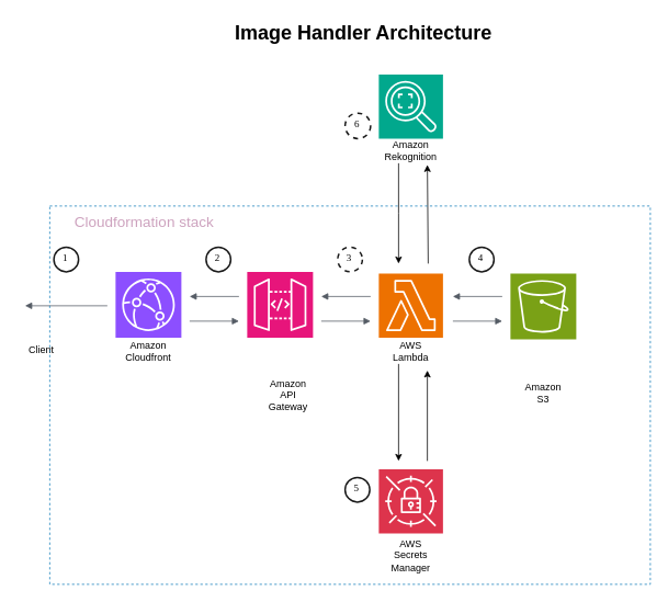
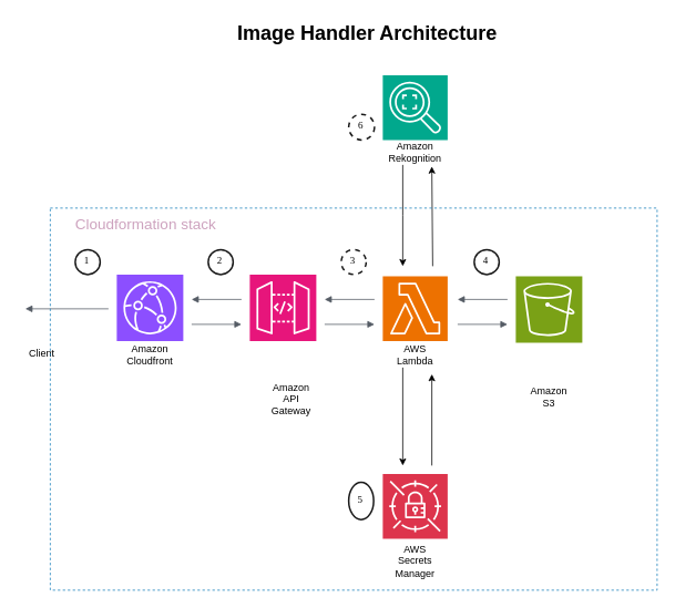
  <mxCell id="0" />
  <mxCell id="1" parent="0" />
  <mxCell id="2" value="" style="sketch=0;points=[[0,0,0],[0.25,0,0],[0.5,0,0],[0.75,0,0],[1,0,0],[0,1,0],[0.25,1,0],[0.5,1,0],[0.75,1,0],[1,1,0],[0,0.25,0],[0,0.5,0],[0,0.75,0],[1,0.25,0],[1,0.5,0],[1,0.75,0]];outlineConnect=0;fontColor=#232F3E;fillColor=#8C4FFF;strokeColor=#ffffff;dashed=0;verticalLabelPosition=bottom;verticalAlign=top;align=center;html=1;fontSize=12;fontStyle=0;aspect=fixed;shape=mxgraph.aws4.resourceIcon;resIcon=mxgraph.aws4.cloudfront;" parent="1" vertex="1"><mxGeometry x="140" y="330" width="80" height="80" as="geometry" /></mxCell>
  <mxCell id="3" value="" style="sketch=0;points=[[0,0,0],[0.25,0,0],[0.5,0,0],[0.75,0,0],[1,0,0],[0,1,0],[0.25,1,0],[0.5,1,0],[0.75,1,0],[1,1,0],[0,0.25,0],[0,0.5,0],[0,0.75,0],[1,0.25,0],[1,0.5,0],[1,0.75,0]];outlineConnect=0;fontColor=#232F3E;fillColor=#E7157B;strokeColor=#ffffff;dashed=0;verticalLabelPosition=bottom;verticalAlign=top;align=center;html=1;fontSize=12;fontStyle=0;aspect=fixed;shape=mxgraph.aws4.resourceIcon;resIcon=mxgraph.aws4.api_gateway;" parent="1" vertex="1"><mxGeometry x="300" y="330" width="80" height="80" as="geometry" /></mxCell>
  <mxCell id="4" style="edgeStyle=none;rounded=0;orthogonalLoop=1;jettySize=auto;html=1;" parent="1" edge="1"><mxGeometry relative="1" as="geometry"><mxPoint x="519" y="200" as="targetPoint" /><mxPoint x="520" y="320" as="sourcePoint" /></mxGeometry></mxCell>
  <mxCell id="5" value="" style="sketch=0;points=[[0,0,0],[0.25,0,0],[0.5,0,0],[0.75,0,0],[1,0,0],[0,1,0],[0.25,1,0],[0.5,1,0],[0.75,1,0],[1,1,0],[0,0.25,0],[0,0.5,0],[0,0.75,0],[1,0.25,0],[1,0.5,0],[1,0.75,0]];outlineConnect=0;fontColor=#232F3E;fillColor=#ED7100;strokeColor=#ffffff;dashed=0;verticalLabelPosition=bottom;verticalAlign=top;align=center;html=1;fontSize=12;fontStyle=0;aspect=fixed;shape=mxgraph.aws4.resourceIcon;resIcon=mxgraph.aws4.lambda;" parent="1" vertex="1"><mxGeometry x="460" y="332" width="78" height="78" as="geometry" /></mxCell>
  <mxCell id="6" value="" style="sketch=0;points=[[0,0,0],[0.25,0,0],[0.5,0,0],[0.75,0,0],[1,0,0],[0,1,0],[0.25,1,0],[0.5,1,0],[0.75,1,0],[1,1,0],[0,0.25,0],[0,0.5,0],[0,0.75,0],[1,0.25,0],[1,0.5,0],[1,0.75,0]];outlineConnect=0;fontColor=#232F3E;fillColor=#7AA116;strokeColor=#ffffff;dashed=0;verticalLabelPosition=bottom;verticalAlign=top;align=center;html=1;fontSize=12;fontStyle=0;aspect=fixed;shape=mxgraph.aws4.resourceIcon;resIcon=mxgraph.aws4.s3;" parent="1" vertex="1"><mxGeometry x="620" y="332" width="80" height="80" as="geometry" /></mxCell>
  <mxCell id="7" style="edgeStyle=none;rounded=0;orthogonalLoop=1;jettySize=auto;html=1;" parent="1" edge="1"><mxGeometry relative="1" as="geometry"><mxPoint x="519" y="450" as="targetPoint" /><mxPoint x="519" y="560" as="sourcePoint" /></mxGeometry></mxCell>
  <mxCell id="8" value="" style="sketch=0;points=[[0,0,0],[0.25,0,0],[0.5,0,0],[0.75,0,0],[1,0,0],[0,1,0],[0.25,1,0],[0.5,1,0],[0.75,1,0],[1,1,0],[0,0.25,0],[0,0.5,0],[0,0.75,0],[1,0.25,0],[1,0.5,0],[1,0.75,0]];outlineConnect=0;fontColor=#232F3E;fillColor=#DD344C;strokeColor=#ffffff;dashed=0;verticalLabelPosition=bottom;verticalAlign=top;align=center;html=1;fontSize=12;fontStyle=0;aspect=fixed;shape=mxgraph.aws4.resourceIcon;resIcon=mxgraph.aws4.secrets_manager;" parent="1" vertex="1"><mxGeometry x="460" y="570" width="78" height="78" as="geometry" /></mxCell>
  <mxCell id="9" value="" style="sketch=0;points=[[0,0,0],[0.25,0,0],[0.5,0,0],[0.75,0,0],[1,0,0],[0,1,0],[0.25,1,0],[0.5,1,0],[0.75,1,0],[1,1,0],[0,0.25,0],[0,0.5,0],[0,0.75,0],[1,0.25,0],[1,0.5,0],[1,0.75,0]];outlineConnect=0;fontColor=#232F3E;fillColor=#01A88D;strokeColor=#ffffff;dashed=0;verticalLabelPosition=bottom;verticalAlign=top;align=center;html=1;fontSize=12;fontStyle=0;aspect=fixed;shape=mxgraph.aws4.resourceIcon;resIcon=mxgraph.aws4.rekognition_2;" parent="1" vertex="1"><mxGeometry x="460" y="90" width="78" height="78" as="geometry" /></mxCell>
  <mxCell id="10" value="" style="edgeStyle=orthogonalEdgeStyle;html=1;endArrow=block;elbow=vertical;startArrow=none;endFill=1;strokeColor=#545B64;rounded=0;" parent="1" edge="1"><mxGeometry width="100" relative="1" as="geometry"><mxPoint x="550" y="390" as="sourcePoint" /><mxPoint x="610" y="390" as="targetPoint" /></mxGeometry></mxCell>
  <mxCell id="11" value="" style="edgeStyle=orthogonalEdgeStyle;html=1;endArrow=block;elbow=vertical;startArrow=none;endFill=1;strokeColor=#545B64;rounded=0;" parent="1" edge="1"><mxGeometry width="100" relative="1" as="geometry"><mxPoint x="390" y="390" as="sourcePoint" /><mxPoint x="450" y="390" as="targetPoint" /></mxGeometry></mxCell>
  <mxCell id="12" value="" style="edgeStyle=orthogonalEdgeStyle;html=1;endArrow=block;elbow=vertical;startArrow=none;endFill=1;strokeColor=#545B64;rounded=0;" parent="1" edge="1"><mxGeometry width="100" relative="1" as="geometry"><mxPoint x="230" y="390" as="sourcePoint" /><mxPoint x="290" y="390" as="targetPoint" /></mxGeometry></mxCell>
  <mxCell id="13" value="" style="edgeStyle=orthogonalEdgeStyle;html=1;endArrow=none;elbow=vertical;startArrow=block;startFill=1;strokeColor=#545B64;rounded=0;" parent="1" edge="1"><mxGeometry width="100" relative="1" as="geometry"><mxPoint x="230" y="360" as="sourcePoint" /><mxPoint x="290" y="360" as="targetPoint" /></mxGeometry></mxCell>
  <mxCell id="14" value="" style="edgeStyle=orthogonalEdgeStyle;html=1;endArrow=none;elbow=vertical;startArrow=block;startFill=1;strokeColor=#545B64;rounded=0;" parent="1" edge="1"><mxGeometry width="100" relative="1" as="geometry"><mxPoint x="390" y="360" as="sourcePoint" /><mxPoint x="450" y="360" as="targetPoint" /></mxGeometry></mxCell>
  <mxCell id="15" value="" style="edgeStyle=orthogonalEdgeStyle;html=1;endArrow=none;elbow=vertical;startArrow=block;startFill=1;strokeColor=#545B64;rounded=0;" parent="1" edge="1"><mxGeometry width="100" relative="1" as="geometry"><mxPoint x="550" y="360" as="sourcePoint" /><mxPoint x="610" y="360" as="targetPoint" /></mxGeometry></mxCell>
  <mxCell id="16" value="" style="edgeStyle=orthogonalEdgeStyle;html=1;endArrow=none;elbow=vertical;startArrow=block;startFill=1;strokeColor=#545B64;rounded=0;" parent="1" edge="1"><mxGeometry width="100" relative="1" as="geometry"><mxPoint x="30" y="371.33" as="sourcePoint" /><mxPoint x="130" y="371.33" as="targetPoint" /></mxGeometry></mxCell>
  <mxCell id="17" style="edgeStyle=orthogonalEdgeStyle;rounded=0;orthogonalLoop=1;jettySize=auto;html=1;exitX=0.25;exitY=1;exitDx=0;exitDy=0;" parent="1" source="18" edge="1"><mxGeometry relative="1" as="geometry"><mxPoint x="484" y="320" as="targetPoint" /></mxGeometry></mxCell>
  <mxCell id="18" value="Amazon Rekognition" style="text;html=1;align=center;verticalAlign=middle;whiteSpace=wrap;rounded=0;" parent="1" vertex="1"><mxGeometry x="469" y="168" width="60" height="30" as="geometry" /></mxCell>
  <mxCell id="19" value="Amazon Cloudfront" style="text;html=1;align=center;verticalAlign=middle;whiteSpace=wrap;rounded=0;" parent="1" vertex="1"><mxGeometry x="150" y="412" width="60" height="30" as="geometry" /></mxCell>
  <mxCell id="20" value="Amazon API Gateway" style="text;html=1;align=center;verticalAlign=middle;whiteSpace=wrap;rounded=0;" parent="1" vertex="1"><mxGeometry x="320" y="465" width="60" height="30" as="geometry" /></mxCell>
  <mxCell id="21" style="edgeStyle=none;rounded=0;orthogonalLoop=1;jettySize=auto;html=1;exitX=0.25;exitY=1;exitDx=0;exitDy=0;" parent="1" source="22" edge="1"><mxGeometry relative="1" as="geometry"><mxPoint x="484" y="560" as="targetPoint" /></mxGeometry></mxCell>
  <mxCell id="22" value="AWS Lambda" style="text;html=1;align=center;verticalAlign=middle;whiteSpace=wrap;rounded=0;" parent="1" vertex="1"><mxGeometry x="469" y="412" width="60" height="30" as="geometry" /></mxCell>
  <mxCell id="23" value="Amazon S3" style="text;html=1;align=center;verticalAlign=middle;whiteSpace=wrap;rounded=0;" parent="1" vertex="1"><mxGeometry x="630" y="462" width="60" height="30" as="geometry" /></mxCell>
  <mxCell id="24" value="AWS Secrets Manager" style="text;html=1;align=center;verticalAlign=middle;whiteSpace=wrap;rounded=0;" parent="1" vertex="1"><mxGeometry x="469" y="660" width="60" height="30" as="geometry" /></mxCell>
- <mxCell id="25" value="1" style="ellipse;whiteSpace=wrap;html=1;aspect=fixed;strokeWidth=2;fontFamily=Tahoma;spacingBottom=4;spacingRight=2;strokeColor=#1A1A1A;" parent="1" vertex="1"><mxGeometry x="65" y="300" width="30" height="30" as="geometry" /></mxCell>
+ <mxCell id="25" value="1" style="ellipse;whiteSpace=wrap;html=1;aspect=fixed;strokeWidth=2;fontFamily=Tahoma;spacingBottom=4;spacingRight=2;strokeColor=#1A1A1A;" parent="1" vertex="1"><mxGeometry x="90" y="300" width="30" height="30" as="geometry" /></mxCell>
  <mxCell id="26" value="2" style="ellipse;whiteSpace=wrap;html=1;aspect=fixed;strokeWidth=2;fontFamily=Tahoma;spacingBottom=4;spacingRight=2;strokeColor=#1A1A1A;" parent="1" vertex="1"><mxGeometry x="250" y="300" width="30" height="30" as="geometry" /></mxCell>
  <mxCell id="27" value="3" style="ellipse;whiteSpace=wrap;html=1;aspect=fixed;strokeWidth=2;fontFamily=Tahoma;spacingBottom=4;spacingRight=2;strokeColor=#1A1A1A;dashed=1;" parent="1" vertex="1"><mxGeometry x="410" y="300" width="30" height="30" as="geometry" /></mxCell>
  <mxCell id="28" value="4" style="ellipse;whiteSpace=wrap;html=1;aspect=fixed;strokeWidth=2;fontFamily=Tahoma;spacingBottom=4;spacingRight=2;strokeColor=#1A1A1A;" parent="1" vertex="1"><mxGeometry x="570" y="300" width="30" height="30" as="geometry" /></mxCell>
- <mxCell id="29" value="5" style="ellipse;whiteSpace=wrap;html=1;aspect=fixed;strokeWidth=2;fontFamily=Tahoma;spacingBottom=4;spacingRight=2;strokeColor=#1A1A1A;" parent="1" vertex="1"><mxGeometry x="419" y="580" width="30" height="30" as="geometry" /></mxCell>
+ <mxCell id="29" value="5" style="ellipse;whiteSpace=wrap;html=1;aspect=fixed;strokeWidth=2;fontFamily=Tahoma;spacingBottom=4;spacingRight=2;strokeColor=#1A1A1A;" parent="1" vertex="1"><mxGeometry x="419" y="580" width="30" height="45" as="geometry" /></mxCell>
  <mxCell id="30" value="Client" style="text;html=1;align=center;verticalAlign=middle;whiteSpace=wrap;rounded=0;" parent="1" vertex="1"><mxGeometry y="410" width="60" height="30" as="geometry" x="20" /></mxCell>
  <mxCell id="31" value="&lt;font color=&quot;#cda2be&quot; style=&quot;font-size: 18px;&quot;&gt;Cloudformation stack&lt;/font&gt;" style="text;html=1;align=center;verticalAlign=middle;whiteSpace=wrap;rounded=0;" parent="1" vertex="1"><mxGeometry x="70" y="250" width="210" height="40" as="geometry" /></mxCell>
  <mxCell id="32" value="" style="fillColor=none;strokeColor=#147EBA;dashed=1;verticalAlign=top;fontStyle=0;fontColor=#147EBA;whiteSpace=wrap;html=1;" parent="1" vertex="1"><mxGeometry x="60" y="250" width="730" height="460" as="geometry" /></mxCell>
  <mxCell id="33" value="6" style="ellipse;whiteSpace=wrap;html=1;aspect=fixed;strokeWidth=2;fontFamily=Tahoma;spacingBottom=4;spacingRight=2;strokeColor=#1A1A1A;dashed=1;" parent="1" vertex="1"><mxGeometry x="419" y="137" width="31" height="31" as="geometry" /></mxCell>
  <mxCell id="34" style="edgeStyle=none;rounded=0;orthogonalLoop=1;jettySize=auto;html=1;exitX=1;exitY=0.5;exitDx=0;exitDy=0;" parent="1" source="33" target="33" edge="1"><mxGeometry relative="1" as="geometry" /></mxCell>
  <mxCell id="35" value="Image Handler Architecture" style="text;strokeColor=none;fillColor=none;html=1;fontSize=24;fontStyle=1;verticalAlign=middle;align=center;" parent="1" vertex="1"><mxGeometry x="380" y="20" width="121" height="40" as="geometry" /></mxCell>
